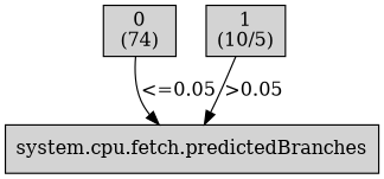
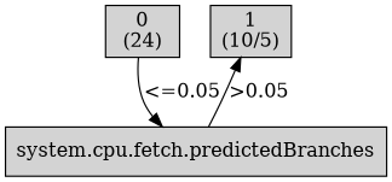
  digraph {
    node [shape=box style=filled weight=2]
-   n1 [label="0\n(74)\n"]
+   n1 [label="0\n(24)\n"]
    n2 [label="1\n(10/5)\n"]
    n3 [label="system.cpu.fetch.predictedBranches\n" weight=1]
    subgraph sub_1 {
      rank=same
      n1
      n2
    }
    subgraph sub_2 {
      rank=same
      n3
    }
    n1 -> n3 [label="<=0.05"]
-   n2 -> n3 [label=">0.05"]
+   n3 -> n2 [label=">0.05"]
  }
